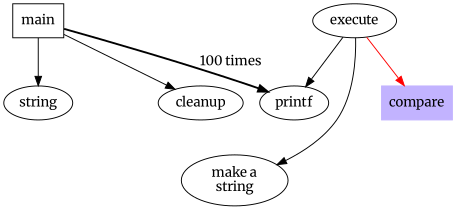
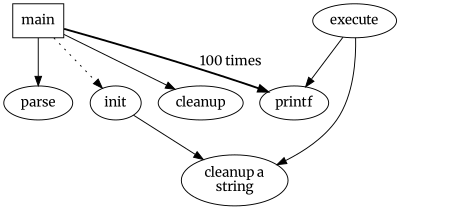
  digraph {
    fontname=Merriweather
    node [fontname=Merriweather]
    edge [fontname=Merriweather]
    main [shape=box]
-   parse [label=string]
+   parse
+   init
    cleanup
    printf
-   n6 [label="make a\nstring"]
+   n6 [label="cleanup a\nstring"]
    execute
-   compare [color=".7 .3 1.0" shape=box style=filled]
    main -> parse [weight=8]
+   main -> init [style=dotted]
    main -> cleanup
    main -> printf [color=black label="100 times" style=bold]
+   init -> n6
    execute -> printf
    execute -> n6
-   execute -> compare [color=red]
  }
